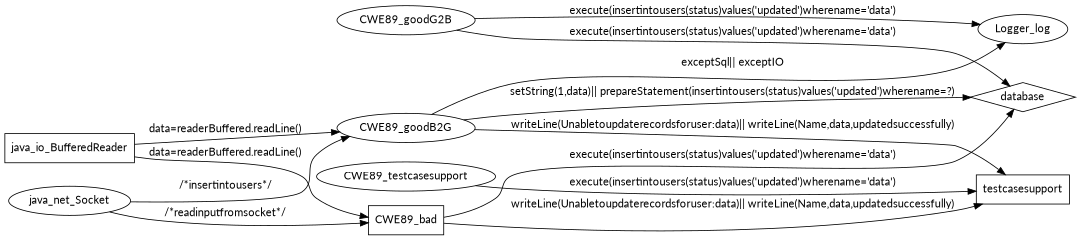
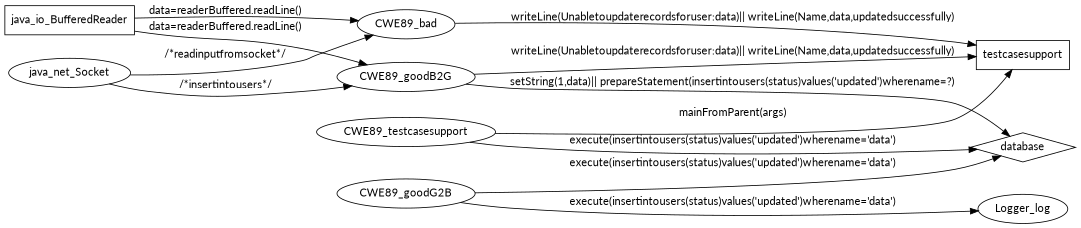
  digraph {
    fontname=Lato
    rankdir=LR
    node [fontname=Lato shape=ellipse]
    edge [fontname=Lato]
    n1 [label=CWE89_testcasesupport]
    testcasesupport [shape=box]
    java_io_BufferedReader [shape=box]
    CWE89_goodB2G
-   CWE89_bad [shape=box]
+   CWE89_bad
    Logger_log
    database [shape=diamond]
    java_net_Socket
    CWE89_goodG2B
-   n1 -> testcasesupport [label="execute(insertintousers(status)values('updated')wherename='data')"]
+   n1 -> testcasesupport [label="mainFromParent(args)"]
    java_io_BufferedReader -> CWE89_goodB2G [label="data=readerBuffered.readLine()"]
    java_io_BufferedReader -> CWE89_bad [label="data=readerBuffered.readLine()"]
    CWE89_goodB2G -> testcasesupport [label="writeLine(Unabletoupdaterecordsforuser:data)|| writeLine(Name,data,updatedsuccessfully)"]
-   CWE89_goodB2G -> Logger_log [label="exceptSql|| exceptIO"]
    CWE89_goodB2G -> database [label="setString(1,data)|| prepareStatement(insertintousers(status)values('updated')wherename=?)"]
    CWE89_bad -> testcasesupport [label="writeLine(Unabletoupdaterecordsforuser:data)|| writeLine(Name,data,updatedsuccessfully)"]
-   CWE89_bad -> database [label="execute(insertintousers(status)values('updated')wherename='data')"]
+   n1 -> database [label="execute(insertintousers(status)values('updated')wherename='data')"]
    java_net_Socket -> CWE89_goodB2G [label="/*insertintousers*/"]
    java_net_Socket -> CWE89_bad [label="/*readinputfromsocket*/"]
    CWE89_goodG2B -> Logger_log [label="execute(insertintousers(status)values('updated')wherename='data')"]
    CWE89_goodG2B -> database [label="execute(insertintousers(status)values('updated')wherename='data')"]
  }
